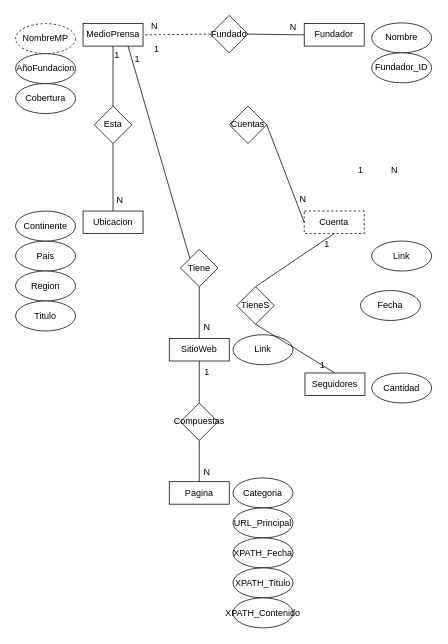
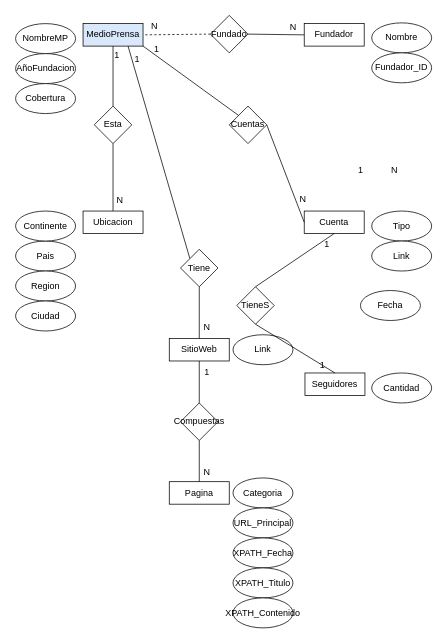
  <mxCell id="0" />
  <mxCell id="1" parent="0" />
- <mxCell id="2" value="MedioPrensa" style="rounded=0;whiteSpace=wrap;html=1;" vertex="1" parent="1"><mxGeometry x="110" y="31" width="80" height="30" as="geometry" /></mxCell>
- <mxCell id="3" value="NombreMP" style="ellipse;whiteSpace=wrap;html=1;dashed=1;" vertex="1" parent="1"><mxGeometry x="20" y="31" width="80" height="40" as="geometry" /></mxCell>
+ <mxCell id="2" value="MedioPrensa" style="rounded=0;whiteSpace=wrap;html=1;fillColor=#dae8fc;" vertex="1" parent="1"><mxGeometry x="110" y="31" width="80" height="30" as="geometry" /></mxCell>
+ <mxCell id="3" value="NombreMP" style="ellipse;whiteSpace=wrap;html=1;" vertex="1" parent="1"><mxGeometry x="20" y="31" width="80" height="40" as="geometry" /></mxCell>
  <mxCell id="4" value="AñoFundacion" style="ellipse;whiteSpace=wrap;html=1;" vertex="1" parent="1"><mxGeometry x="20" y="71" width="80" height="40" as="geometry" /></mxCell>
  <mxCell id="5" value="Cobertura" style="ellipse;whiteSpace=wrap;html=1;" vertex="1" parent="1"><mxGeometry x="20" y="111" width="80" height="40" as="geometry" /></mxCell>
  <mxCell id="6" value="Fundador" style="rounded=0;whiteSpace=wrap;html=1;" vertex="1" parent="1"><mxGeometry x="405" y="31" width="80" height="30" as="geometry" /></mxCell>
  <mxCell id="7" value="Nombre" style="ellipse;whiteSpace=wrap;html=1;" vertex="1" parent="1"><mxGeometry x="495" y="30" width="80" height="40" as="geometry" /></mxCell>
  <mxCell id="8" value="Fundador_ID" style="ellipse;whiteSpace=wrap;html=1;" vertex="1" parent="1"><mxGeometry x="495" y="70" width="80" height="40" as="geometry" /></mxCell>
  <mxCell id="9" value="Ubicacion" style="rounded=0;whiteSpace=wrap;html=1;" vertex="1" parent="1"><mxGeometry x="110" y="281" width="80" height="30" as="geometry" /></mxCell>
  <mxCell id="10" value="Pais" style="ellipse;whiteSpace=wrap;html=1;" vertex="1" parent="1"><mxGeometry x="20" y="321" width="80" height="40" as="geometry" /></mxCell>
  <mxCell id="11" value="Region" style="ellipse;whiteSpace=wrap;html=1;" vertex="1" parent="1"><mxGeometry x="20" y="361" width="80" height="40" as="geometry" /></mxCell>
- <mxCell id="12" value="Titulo" style="ellipse;whiteSpace=wrap;html=1;" vertex="1" parent="1"><mxGeometry x="20" y="401" width="80" height="40" as="geometry" /></mxCell>
+ <mxCell id="12" value="Ciudad" style="ellipse;whiteSpace=wrap;html=1;" vertex="1" parent="1"><mxGeometry x="20" y="401" width="80" height="40" as="geometry" /></mxCell>
  <mxCell id="13" value="Continente" style="ellipse;whiteSpace=wrap;html=1;" vertex="1" parent="1"><mxGeometry x="20" y="281" width="80" height="40" as="geometry" /></mxCell>
  <mxCell id="14" value="Esta" style="rhombus;whiteSpace=wrap;html=1;" vertex="1" parent="1"><mxGeometry x="125" y="141" width="50" height="50" as="geometry" /></mxCell>
  <mxCell id="15" style="rounded=0;orthogonalLoop=1;jettySize=auto;html=1;exitX=0.5;exitY=1;exitDx=0;exitDy=0;entryX=0.5;entryY=0;entryDx=0;entryDy=0;endArrow=none;endFill=0;" edge="1" parent="1" source="2" target="14"><mxGeometry relative="1" as="geometry"><mxPoint x="-70" y="311" as="sourcePoint" /><mxPoint x="-70" y="381" as="targetPoint" /></mxGeometry></mxCell>
  <mxCell id="16" style="rounded=0;orthogonalLoop=1;jettySize=auto;html=1;exitX=0.5;exitY=0;exitDx=0;exitDy=0;entryX=0.5;entryY=1;entryDx=0;entryDy=0;endArrow=none;endFill=0;" edge="1" parent="1" source="9" target="14"><mxGeometry relative="1" as="geometry"><mxPoint x="160" y="71" as="sourcePoint" /><mxPoint x="160" y="161" as="targetPoint" /></mxGeometry></mxCell>
  <mxCell id="17" value="Fundado" style="rhombus;whiteSpace=wrap;html=1;" vertex="1" parent="1"><mxGeometry x="280" y="20" width="50" height="50" as="geometry" /></mxCell>
  <mxCell id="18" style="rounded=0;orthogonalLoop=1;jettySize=auto;html=1;exitX=0;exitY=0.5;exitDx=0;exitDy=0;entryX=1;entryY=0.5;entryDx=0;entryDy=0;endArrow=none;endFill=0;dashed=1;" edge="1" parent="1" source="17" target="2"><mxGeometry relative="1" as="geometry"><mxPoint x="160" y="291" as="sourcePoint" /><mxPoint x="160" y="201" as="targetPoint" /></mxGeometry></mxCell>
  <mxCell id="19" style="rounded=0;orthogonalLoop=1;jettySize=auto;html=1;exitX=0;exitY=0.5;exitDx=0;exitDy=0;entryX=1;entryY=0.5;entryDx=0;entryDy=0;endArrow=none;endFill=0;" edge="1" parent="1" source="6" target="17"><mxGeometry relative="1" as="geometry"><mxPoint x="235" y="300" as="sourcePoint" /><mxPoint x="235" y="210" as="targetPoint" /></mxGeometry></mxCell>
- <mxCell id="20" value="Cuenta" style="rounded=0;whiteSpace=wrap;html=1;dashed=1;" vertex="1" parent="1"><mxGeometry x="405" y="281" width="80" height="30" as="geometry" /></mxCell>
+ <mxCell id="20" value="Cuenta" style="rounded=0;whiteSpace=wrap;html=1;" vertex="1" parent="1"><mxGeometry x="405" y="281" width="80" height="30" as="geometry" /></mxCell>
+ <mxCell id="21" value="Tipo" style="ellipse;whiteSpace=wrap;html=1;" vertex="1" parent="1"><mxGeometry x="495" y="281" width="80" height="40" as="geometry" /></mxCell>
  <mxCell id="22" value="Link" style="ellipse;whiteSpace=wrap;html=1;" vertex="1" parent="1"><mxGeometry x="495" y="321" width="80" height="40" as="geometry" /></mxCell>
  <mxCell id="23" value="Cuentas" style="rhombus;whiteSpace=wrap;html=1;" vertex="1" parent="1"><mxGeometry x="305" y="141" width="50" height="50" as="geometry" /></mxCell>
+ <mxCell id="24" style="rounded=0;orthogonalLoop=1;jettySize=auto;html=1;exitX=0;exitY=0;exitDx=0;exitDy=0;entryX=1;entryY=1;entryDx=0;entryDy=0;endArrow=none;endFill=0;" edge="1" parent="1" source="23" target="2"><mxGeometry relative="1" as="geometry"><mxPoint x="250" y="57" as="sourcePoint" /><mxPoint x="200" y="56" as="targetPoint" /></mxGeometry></mxCell>
  <mxCell id="25" style="rounded=0;orthogonalLoop=1;jettySize=auto;html=1;exitX=1;exitY=0.5;exitDx=0;exitDy=0;entryX=0;entryY=0.5;entryDx=0;entryDy=0;endArrow=none;endFill=0;" edge="1" parent="1" source="23" target="20"><mxGeometry relative="1" as="geometry"><mxPoint x="342.5" y="178.5" as="sourcePoint" /><mxPoint x="265" y="71" as="targetPoint" /></mxGeometry></mxCell>
  <mxCell id="26" value="SitioWeb" style="rounded=0;whiteSpace=wrap;html=1;" vertex="1" parent="1"><mxGeometry x="225" y="451" width="80" height="30" as="geometry" /></mxCell>
  <mxCell id="27" style="rounded=0;orthogonalLoop=1;jettySize=auto;html=1;exitX=0.75;exitY=1;exitDx=0;exitDy=0;endArrow=none;endFill=0;entryX=0;entryY=0;entryDx=0;entryDy=0;" edge="1" parent="1" source="2" target="28"><mxGeometry relative="1" as="geometry"><mxPoint x="288" y="189" as="sourcePoint" /><mxPoint x="220" y="261" as="targetPoint" /></mxGeometry></mxCell>
  <mxCell id="28" value="Tiene" style="rhombus;whiteSpace=wrap;html=1;" vertex="1" parent="1"><mxGeometry x="240" y="332" width="50" height="50" as="geometry" /></mxCell>
  <mxCell id="29" style="rounded=0;orthogonalLoop=1;jettySize=auto;html=1;exitX=0.5;exitY=0;exitDx=0;exitDy=0;endArrow=none;endFill=0;entryX=0.5;entryY=1;entryDx=0;entryDy=0;" edge="1" parent="1" source="26" target="28"><mxGeometry relative="1" as="geometry"><mxPoint x="180" y="71" as="sourcePoint" /><mxPoint x="263" y="324" as="targetPoint" /></mxGeometry></mxCell>
  <mxCell id="30" value="Link" style="ellipse;whiteSpace=wrap;html=1;" vertex="1" parent="1"><mxGeometry x="310" y="446" width="80" height="40" as="geometry" /></mxCell>
  <mxCell id="31" value="Pagina" style="rounded=0;whiteSpace=wrap;html=1;" vertex="1" parent="1"><mxGeometry x="225" y="642" width="80" height="30" as="geometry" /></mxCell>
  <mxCell id="32" value="Categoria" style="ellipse;whiteSpace=wrap;html=1;" vertex="1" parent="1"><mxGeometry x="310" y="637" width="80" height="40" as="geometry" /></mxCell>
  <mxCell id="33" value="URL_Principal" style="ellipse;whiteSpace=wrap;html=1;" vertex="1" parent="1"><mxGeometry x="310" y="677" width="80" height="40" as="geometry" /></mxCell>
  <mxCell id="34" value="Cantidad" style="ellipse;whiteSpace=wrap;html=1;" vertex="1" parent="1"><mxGeometry x="495" y="497" width="80" height="40" as="geometry" /></mxCell>
  <mxCell id="35" value="Compuestas" style="rhombus;whiteSpace=wrap;html=1;" vertex="1" parent="1"><mxGeometry x="240" y="537" width="50" height="50" as="geometry" /></mxCell>
  <mxCell id="36" style="rounded=0;orthogonalLoop=1;jettySize=auto;html=1;exitX=0.5;exitY=1;exitDx=0;exitDy=0;endArrow=none;endFill=0;entryX=0.5;entryY=0;entryDx=0;entryDy=0;" edge="1" parent="1" source="26" target="35"><mxGeometry relative="1" as="geometry"><mxPoint x="275" y="461" as="sourcePoint" /><mxPoint x="275" y="421" as="targetPoint" /></mxGeometry></mxCell>
  <mxCell id="37" style="rounded=0;orthogonalLoop=1;jettySize=auto;html=1;exitX=0.5;exitY=1;exitDx=0;exitDy=0;endArrow=none;endFill=0;entryX=0.5;entryY=0;entryDx=0;entryDy=0;" edge="1" parent="1" source="35" target="31"><mxGeometry relative="1" as="geometry"><mxPoint x="265" y="622" as="sourcePoint" /><mxPoint x="285" y="501" as="targetPoint" /></mxGeometry></mxCell>
  <mxCell id="38" value="XPATH_Fecha" style="ellipse;whiteSpace=wrap;html=1;" vertex="1" parent="1"><mxGeometry x="310" y="717" width="80" height="40" as="geometry" /></mxCell>
  <mxCell id="39" value="XPATH_Titulo" style="ellipse;whiteSpace=wrap;html=1;" vertex="1" parent="1"><mxGeometry x="310" y="757" width="80" height="40" as="geometry" /></mxCell>
  <mxCell id="40" value="XPATH_Contenido" style="ellipse;whiteSpace=wrap;html=1;" vertex="1" parent="1"><mxGeometry x="310" y="797" width="80" height="40" as="geometry" /></mxCell>
  <mxCell id="41" value="1" style="text;html=1;align=center;verticalAlign=middle;resizable=0;points=[];autosize=1;strokeColor=none;fillColor=none;" vertex="1" parent="1"><mxGeometry x="465" y="212" width="30" height="30" as="geometry" /></mxCell>
  <mxCell id="42" value="N" style="text;html=1;align=center;verticalAlign=middle;resizable=0;points=[];autosize=1;strokeColor=none;fillColor=none;" vertex="1" parent="1"><mxGeometry x="510" y="212" width="30" height="30" as="geometry" /></mxCell>
  <mxCell id="43" value="N" style="text;html=1;align=center;verticalAlign=middle;resizable=0;points=[];autosize=1;strokeColor=none;fillColor=none;" vertex="1" parent="1"><mxGeometry x="375" y="21" width="30" height="30" as="geometry" /></mxCell>
  <mxCell id="44" value="N" style="text;html=1;align=center;verticalAlign=middle;resizable=0;points=[];autosize=1;strokeColor=none;fillColor=none;" vertex="1" parent="1"><mxGeometry x="190" y="20" width="30" height="30" as="geometry" /></mxCell>
  <mxCell id="45" value="1" style="text;html=1;align=center;verticalAlign=middle;resizable=0;points=[];autosize=1;strokeColor=none;fillColor=none;" vertex="1" parent="1"><mxGeometry x="193" y="50" width="30" height="30" as="geometry" /></mxCell>
  <mxCell id="46" value="N" style="text;html=1;align=center;verticalAlign=middle;resizable=0;points=[];autosize=1;strokeColor=none;fillColor=none;" vertex="1" parent="1"><mxGeometry x="388" y="251" width="30" height="30" as="geometry" /></mxCell>
  <mxCell id="47" value="1" style="text;html=1;align=center;verticalAlign=middle;resizable=0;points=[];autosize=1;strokeColor=none;fillColor=none;" vertex="1" parent="1"><mxGeometry x="140" y="59" width="30" height="30" as="geometry" /></mxCell>
  <mxCell id="48" value="N" style="text;html=1;align=center;verticalAlign=middle;resizable=0;points=[];autosize=1;strokeColor=none;fillColor=none;" vertex="1" parent="1"><mxGeometry x="144" y="252" width="30" height="30" as="geometry" /></mxCell>
  <mxCell id="49" value="1" style="text;html=1;align=center;verticalAlign=middle;resizable=0;points=[];autosize=1;strokeColor=none;fillColor=none;" vertex="1" parent="1"><mxGeometry x="167" y="64" width="30" height="30" as="geometry" /></mxCell>
  <mxCell id="50" value="N" style="text;html=1;align=center;verticalAlign=middle;resizable=0;points=[];autosize=1;strokeColor=none;fillColor=none;" vertex="1" parent="1"><mxGeometry x="260" y="421" width="30" height="30" as="geometry" /></mxCell>
  <mxCell id="51" value="1" style="text;html=1;align=center;verticalAlign=middle;resizable=0;points=[];autosize=1;strokeColor=none;fillColor=none;" vertex="1" parent="1"><mxGeometry x="260" y="481" width="30" height="30" as="geometry" /></mxCell>
  <mxCell id="52" value="N" style="text;html=1;align=center;verticalAlign=middle;resizable=0;points=[];autosize=1;strokeColor=none;fillColor=none;" vertex="1" parent="1"><mxGeometry x="260" y="615" width="30" height="30" as="geometry" /></mxCell>
  <mxCell id="53" value="TieneS" style="rhombus;whiteSpace=wrap;html=1;" vertex="1" parent="1"><mxGeometry x="315" y="382" width="50" height="50" as="geometry" /></mxCell>
  <mxCell id="54" value="Seguidores" style="rounded=0;whiteSpace=wrap;html=1;" vertex="1" parent="1"><mxGeometry x="406" y="497" width="80" height="30" as="geometry" /></mxCell>
  <mxCell id="55" style="rounded=0;orthogonalLoop=1;jettySize=auto;html=1;exitX=0.5;exitY=0;exitDx=0;exitDy=0;endArrow=none;endFill=0;entryX=0.5;entryY=1;entryDx=0;entryDy=0;" edge="1" parent="1" source="53" target="20"><mxGeometry relative="1" as="geometry"><mxPoint x="275" y="461" as="sourcePoint" /><mxPoint x="275" y="392" as="targetPoint" /></mxGeometry></mxCell>
  <mxCell id="56" style="rounded=0;orthogonalLoop=1;jettySize=auto;html=1;exitX=0.5;exitY=0;exitDx=0;exitDy=0;endArrow=none;endFill=0;entryX=0.5;entryY=1;entryDx=0;entryDy=0;" edge="1" parent="1" source="54" target="53"><mxGeometry relative="1" as="geometry"><mxPoint x="285" y="471" as="sourcePoint" /><mxPoint x="285" y="402" as="targetPoint" /></mxGeometry></mxCell>
  <mxCell id="57" value="Fecha" style="ellipse;whiteSpace=wrap;html=1;" vertex="1" parent="1"><mxGeometry x="480" y="387" width="80" height="40" as="geometry" /></mxCell>
  <mxCell id="58" value="1" style="text;html=1;align=center;verticalAlign=middle;resizable=0;points=[];autosize=1;strokeColor=none;fillColor=none;" vertex="1" parent="1"><mxGeometry x="420" y="311" width="30" height="30" as="geometry" /></mxCell>
  <mxCell id="59" value="1" style="text;html=1;align=center;verticalAlign=middle;resizable=0;points=[];autosize=1;strokeColor=none;fillColor=none;" vertex="1" parent="1"><mxGeometry x="414" y="472" width="30" height="30" as="geometry" /></mxCell>
